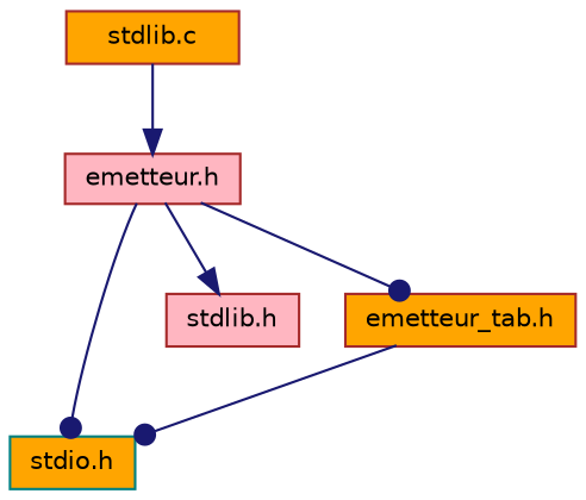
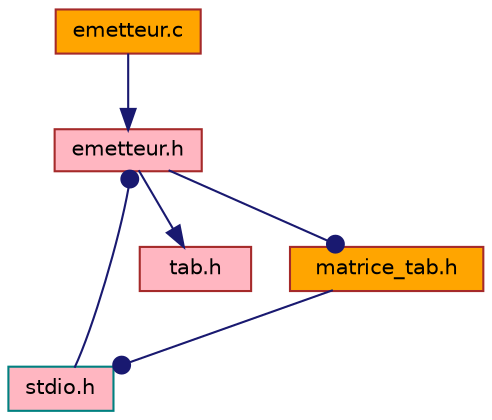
  digraph {
    node [color=brown fillcolor=orange fontname=Helvetica fontsize=10 shape=record style=filled]
    edge [arrowhead=dot color=midnightblue fontname=Helvetica fontsize=10 labelfontname=Helvetica labelfontsize=10 style=solid]
-   n1 [fontcolor=black height=0.2 label="stdlib.c" width=0.4]
+   n1 [fontcolor=black height=0.2 label="emetteur.c" width=0.4]
    n2 [fillcolor=lightpink height=0.2 label="emetteur.h" width=0.4]
-   n3 [color=teal height=0.2 label="stdio.h" width=0.4]
-   n4 [fillcolor=lightpink height=0.2 label="stdlib.h" width=0.4]
-   n5 [height=0.2 label="emetteur_tab.h" width=0.4]
+   n3 [color=teal fillcolor=lightpink height=0.2 label="stdio.h" width=0.4]
+   n4 [fillcolor=lightpink height=0.2 label="tab.h" width=0.4]
+   n5 [height=0.2 label="matrice_tab.h" width=0.4]
    n1 -> n2 [arrowhead=normal]
-   n2 -> n3
+   n3 -> n2
    n2 -> n4 [arrowhead=normal]
    n2 -> n5
    n5 -> n3
  }
